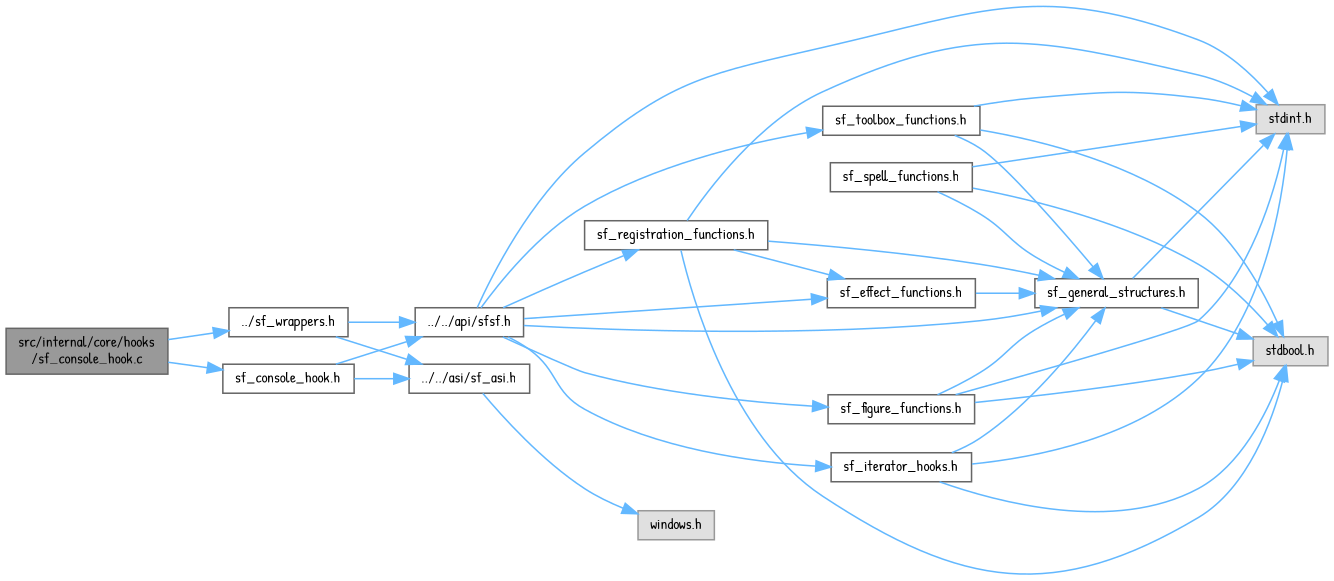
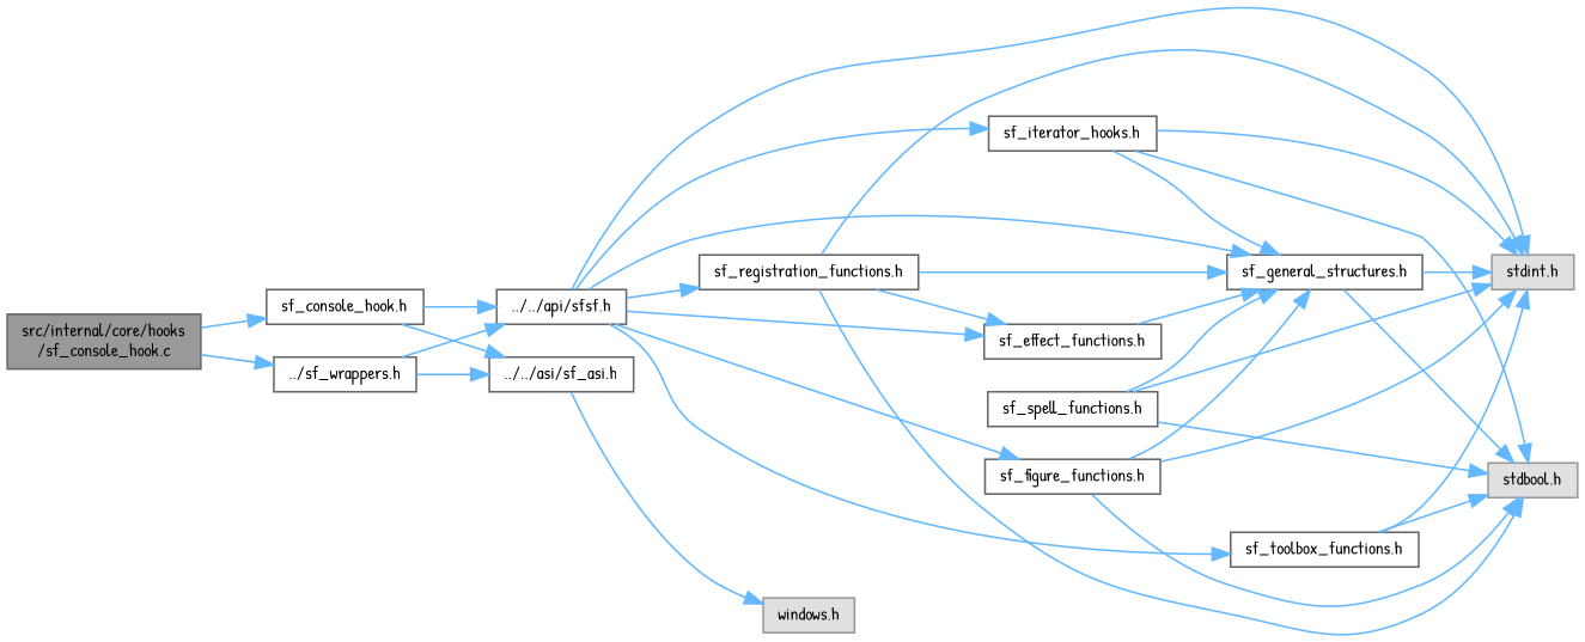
  digraph {
    fontname="Patrick Hand"
    rankdir=LR
    node [color=grey40 fillcolor=white fontname="Patrick Hand" fontsize=10 shape=box style=filled]
    edge [color=steelblue1 fontname="Patrick Hand" fontsize=10 labelfontname=Helvetica labelfontsize=10 style=solid]
    n1 [color=gray40 fillcolor=grey60 fontcolor=black height=0.2 label="src/internal/core/hooks\l/sf_console_hook.c" width=0.4]
    n2 [height=0.2 label="../sf_wrappers.h" width=0.4]
    n3 [height=0.2 label="sf_console_hook.h" width=0.4]
    n4 [height=0.2 label="../../api/sfsf.h" width=0.4]
    n5 [height=0.2 label="../../asi/sf_asi.h" width=0.4]
    n6 [height=0.2 label="sf_general_structures.h" width=0.4]
    n7 [color=grey60 fillcolor="#E0E0E0" height=0.2 label="stdint.h" width=0.4]
    n8 [height=0.2 label="sf_figure_functions.h" width=0.4]
    n9 [height=0.2 label="sf_iterator_hooks.h" width=0.4]
    n10 [height=0.2 label="sf_effect_functions.h" width=0.4]
    n11 [height=0.2 label="sf_toolbox_functions.h" width=0.4]
    n12 [height=0.2 label="sf_registration_functions.h" width=0.4]
    n13 [color=grey60 fillcolor="#E0E0E0" height=0.2 label="windows.h" width=0.4]
    n14 [color=grey60 fillcolor="#E0E0E0" height=0.2 label="stdbool.h" width=0.4]
    n15 [height=0.2 label="sf_spell_functions.h" width=0.4]
    n1 -> n2
    n1 -> n3
    n2 -> n4
    n2 -> n5
    n3 -> n4
    n3 -> n5
    n4 -> n6
    n4 -> n7
    n4 -> n8
    n4 -> n9
    n4 -> n10
    n4 -> n11
    n4 -> n12
    n5 -> n13
    n6 -> n7
    n6 -> n14
    n8 -> n6
    n8 -> n7
    n8 -> n14
    n9 -> n6
    n9 -> n7
    n9 -> n14
    n10 -> n6
-   n11 -> n6
    n11 -> n7
    n11 -> n14
    n12 -> n6
    n12 -> n7
    n12 -> n10
    n12 -> n14
    n15 -> n6
    n15 -> n7
    n15 -> n14
  }
